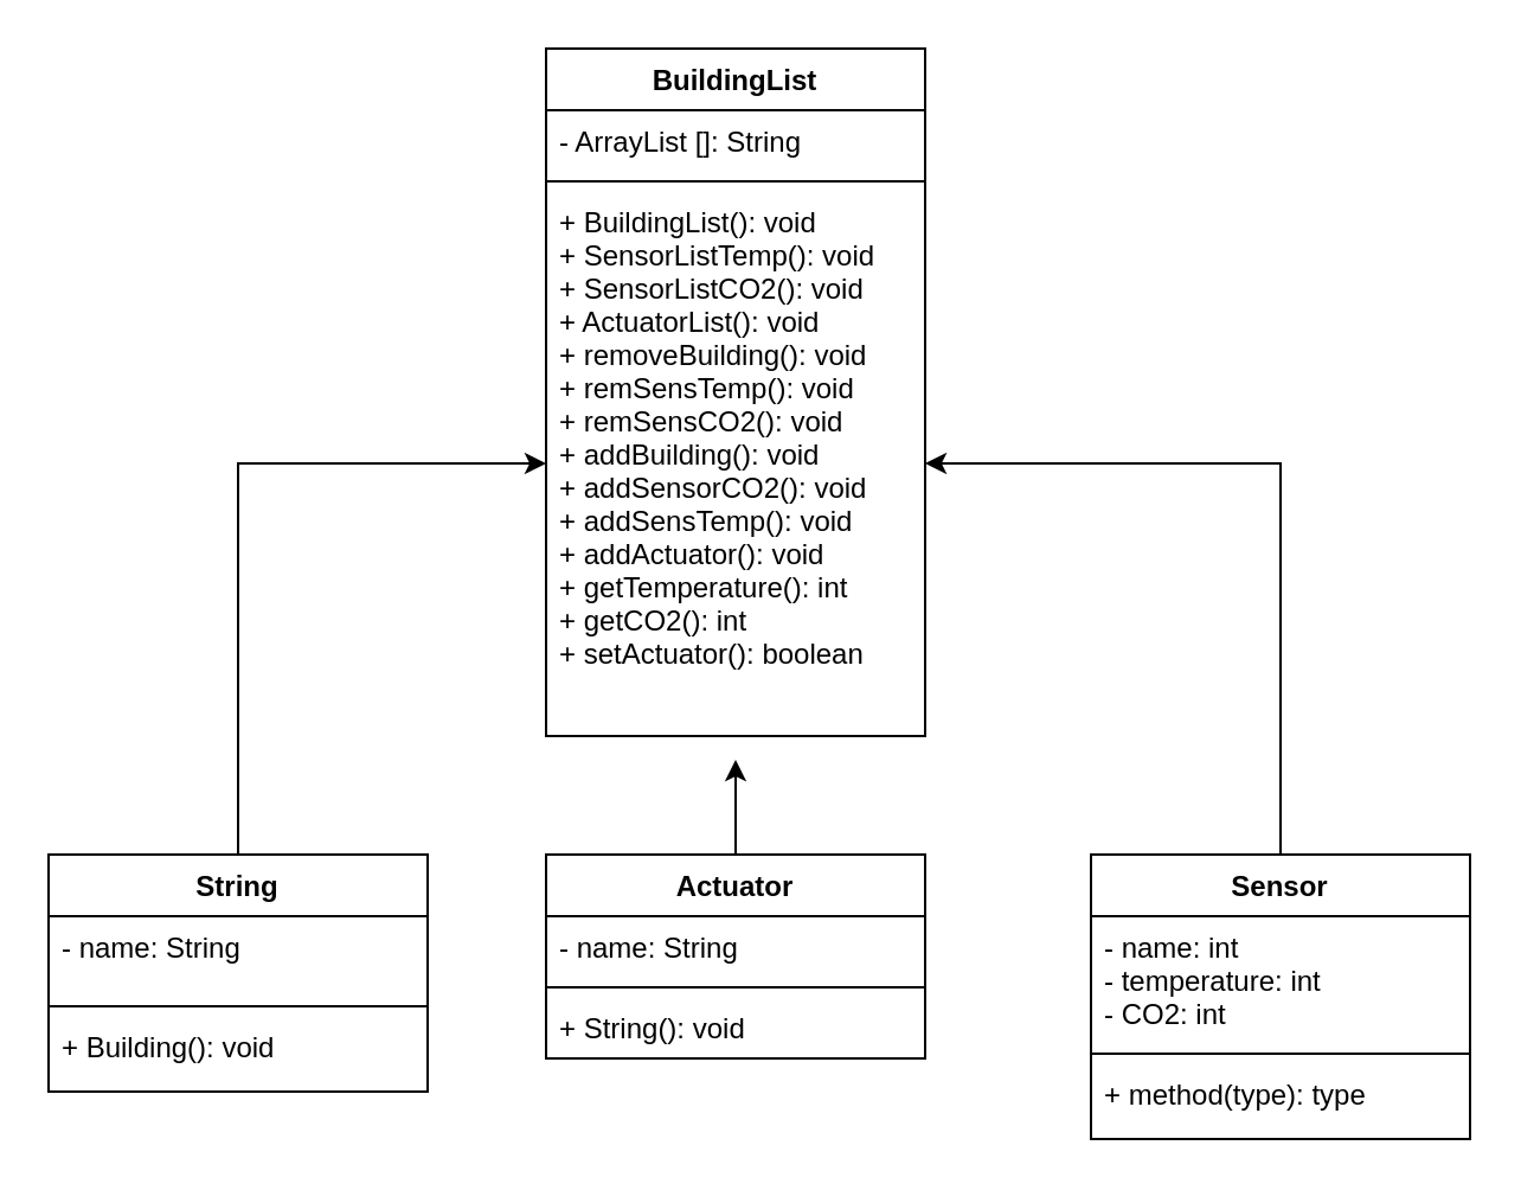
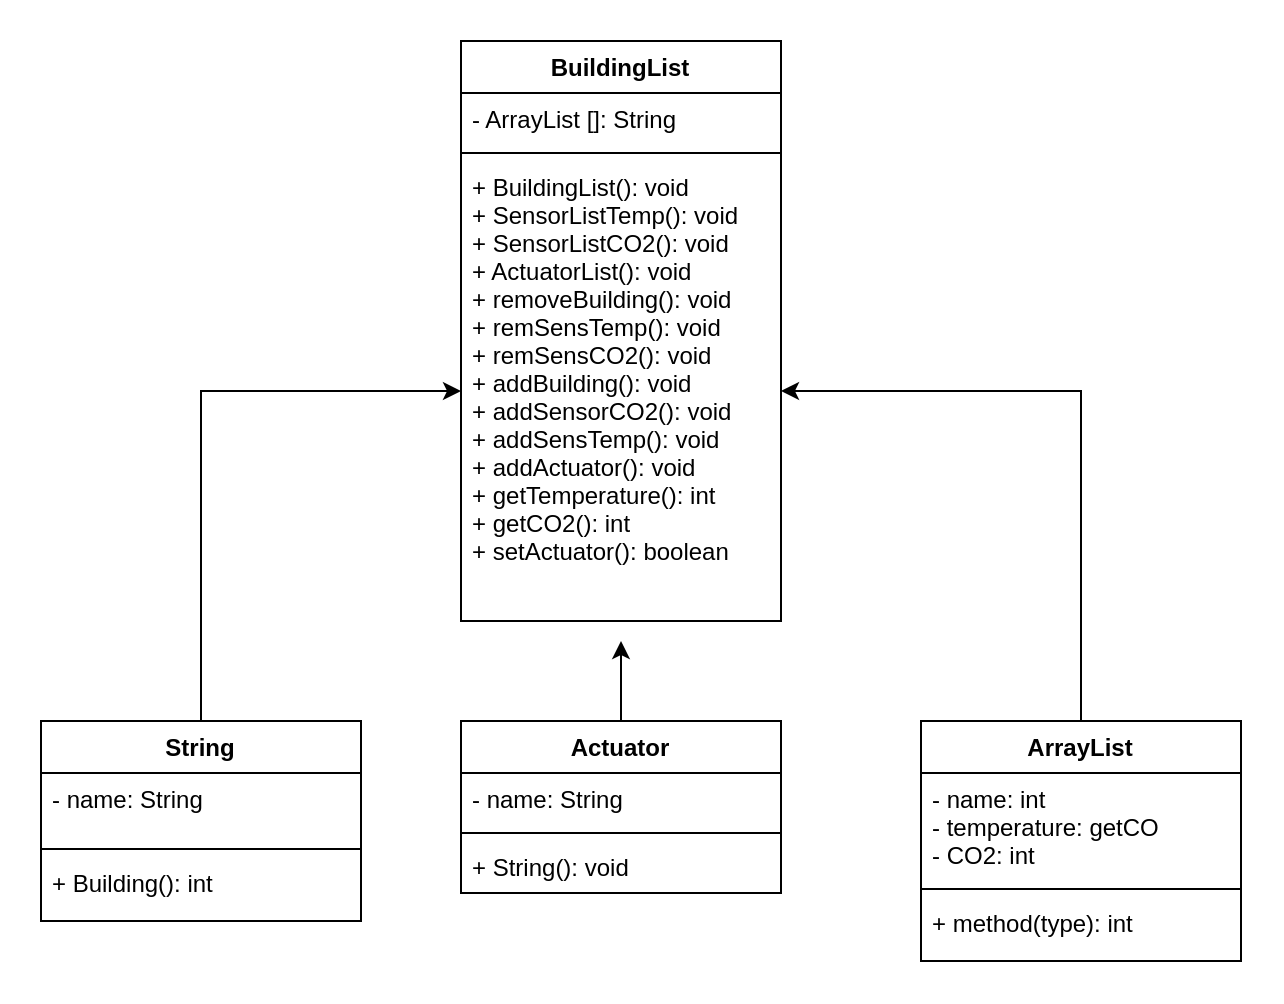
  <mxCell id="0" />
  <mxCell id="1" parent="0" />
  <mxCell id="2" value="BuildingList" style="swimlane;fontStyle=1;align=center;verticalAlign=top;childLayout=stackLayout;horizontal=1;startSize=26;horizontalStack=0;resizeParent=1;resizeParentMax=0;resizeLast=0;collapsible=1;marginBottom=0;" vertex="1" parent="1"><mxGeometry x="230" y="20" width="160" height="290" as="geometry" /></mxCell>
  <mxCell id="3" value="- ArrayList []: String &#10;" style="text;strokeColor=none;fillColor=none;align=left;verticalAlign=top;spacingLeft=4;spacingRight=4;overflow=hidden;rotatable=0;points=[[0,0.5],[1,0.5]];portConstraint=eastwest;" vertex="1" parent="2"><mxGeometry y="26" width="160" height="26" as="geometry" /></mxCell>
  <mxCell id="4" value="" style="line;strokeWidth=1;fillColor=none;align=left;verticalAlign=middle;spacingTop=-1;spacingLeft=3;spacingRight=3;rotatable=0;labelPosition=right;points=[];portConstraint=eastwest;" vertex="1" parent="2"><mxGeometry y="52" width="160" height="8" as="geometry" /></mxCell>
  <mxCell id="5" value="+ BuildingList(): void&#10;+ SensorListTemp(): void&#10;+ SensorListCO2(): void&#10;+ ActuatorList(): void&#10;+ removeBuilding(): void&#10;+ remSensTemp(): void&#10;+ remSensCO2(): void&#10;+ addBuilding(): void&#10;+ addSensorCO2(): void&#10;+ addSensTemp(): void&#10;+ addActuator(): void&#10;+ getTemperature(): int&#10;+ getCO2(): int&#10;+ setActuator(): boolean" style="text;strokeColor=none;fillColor=none;align=left;verticalAlign=top;spacingLeft=4;spacingRight=4;overflow=hidden;rotatable=0;points=[[0,0.5],[1,0.5]];portConstraint=eastwest;" vertex="1" parent="2"><mxGeometry y="60" width="160" height="230" as="geometry" /></mxCell>
  <mxCell id="6" style="edgeStyle=orthogonalEdgeStyle;rounded=0;orthogonalLoop=1;jettySize=auto;html=1;" edge="1" parent="1" source="7" target="5"><mxGeometry relative="1" as="geometry" /></mxCell>
  <mxCell id="7" value="String" style="swimlane;fontStyle=1;align=center;verticalAlign=top;childLayout=stackLayout;horizontal=1;startSize=26;horizontalStack=0;resizeParent=1;resizeParentMax=0;resizeLast=0;collapsible=1;marginBottom=0;" vertex="1" parent="1"><mxGeometry x="20" y="360" width="160" height="100" as="geometry" /></mxCell>
  <mxCell id="8" value="- name: String&#10;" style="text;strokeColor=none;fillColor=none;align=left;verticalAlign=top;spacingLeft=4;spacingRight=4;overflow=hidden;rotatable=0;points=[[0,0.5],[1,0.5]];portConstraint=eastwest;" vertex="1" parent="7"><mxGeometry y="26" width="160" height="34" as="geometry" /></mxCell>
  <mxCell id="9" value="" style="line;strokeWidth=1;fillColor=none;align=left;verticalAlign=middle;spacingTop=-1;spacingLeft=3;spacingRight=3;rotatable=0;labelPosition=right;points=[];portConstraint=eastwest;" vertex="1" parent="7"><mxGeometry y="60" width="160" height="8" as="geometry" /></mxCell>
- <mxCell id="10" value="+ Building(): void&#10;" style="text;strokeColor=none;fillColor=none;align=left;verticalAlign=top;spacingLeft=4;spacingRight=4;overflow=hidden;rotatable=0;points=[[0,0.5],[1,0.5]];portConstraint=eastwest;" vertex="1" parent="7"><mxGeometry y="68" width="160" height="32" as="geometry" /></mxCell>
+ <mxCell id="10" value="+ Building(): int&#10;" style="text;strokeColor=none;fillColor=none;align=left;verticalAlign=top;spacingLeft=4;spacingRight=4;overflow=hidden;rotatable=0;points=[[0,0.5],[1,0.5]];portConstraint=eastwest;" vertex="1" parent="7"><mxGeometry y="68" width="160" height="32" as="geometry" /></mxCell>
  <mxCell id="11" style="edgeStyle=orthogonalEdgeStyle;rounded=0;orthogonalLoop=1;jettySize=auto;html=1;" edge="1" parent="1" source="12" target="5"><mxGeometry relative="1" as="geometry" /></mxCell>
- <mxCell id="12" value="Sensor" style="swimlane;fontStyle=1;align=center;verticalAlign=top;childLayout=stackLayout;horizontal=1;startSize=26;horizontalStack=0;resizeParent=1;resizeParentMax=0;resizeLast=0;collapsible=1;marginBottom=0;" vertex="1" parent="1"><mxGeometry x="460" y="360" width="160" height="120" as="geometry" /></mxCell>
- <mxCell id="13" value="- name: int&#10;- temperature: int&#10;- CO2: int" style="text;strokeColor=none;fillColor=none;align=left;verticalAlign=top;spacingLeft=4;spacingRight=4;overflow=hidden;rotatable=0;points=[[0,0.5],[1,0.5]];portConstraint=eastwest;" vertex="1" parent="12"><mxGeometry y="26" width="160" height="54" as="geometry" /></mxCell>
+ <mxCell id="12" value="ArrayList" style="swimlane;fontStyle=1;align=center;verticalAlign=top;childLayout=stackLayout;horizontal=1;startSize=26;horizontalStack=0;resizeParent=1;resizeParentMax=0;resizeLast=0;collapsible=1;marginBottom=0;" vertex="1" parent="1"><mxGeometry x="460" y="360" width="160" height="120" as="geometry" /></mxCell>
+ <mxCell id="13" value="- name: int&#10;- temperature: getCO&#10;- CO2: int" style="text;strokeColor=none;fillColor=none;align=left;verticalAlign=top;spacingLeft=4;spacingRight=4;overflow=hidden;rotatable=0;points=[[0,0.5],[1,0.5]];portConstraint=eastwest;" vertex="1" parent="12"><mxGeometry y="26" width="160" height="54" as="geometry" /></mxCell>
  <mxCell id="14" value="" style="line;strokeWidth=1;fillColor=none;align=left;verticalAlign=middle;spacingTop=-1;spacingLeft=3;spacingRight=3;rotatable=0;labelPosition=right;points=[];portConstraint=eastwest;" vertex="1" parent="12"><mxGeometry y="80" width="160" height="8" as="geometry" /></mxCell>
- <mxCell id="15" value="+ method(type): type" style="text;strokeColor=none;fillColor=none;align=left;verticalAlign=top;spacingLeft=4;spacingRight=4;overflow=hidden;rotatable=0;points=[[0,0.5],[1,0.5]];portConstraint=eastwest;" vertex="1" parent="12"><mxGeometry y="88" width="160" height="32" as="geometry" /></mxCell>
+ <mxCell id="15" value="+ method(type): int" style="text;strokeColor=none;fillColor=none;align=left;verticalAlign=top;spacingLeft=4;spacingRight=4;overflow=hidden;rotatable=0;points=[[0,0.5],[1,0.5]];portConstraint=eastwest;" vertex="1" parent="12"><mxGeometry y="88" width="160" height="32" as="geometry" /></mxCell>
  <mxCell id="16" style="edgeStyle=orthogonalEdgeStyle;rounded=0;orthogonalLoop=1;jettySize=auto;html=1;" edge="1" parent="1" source="17"><mxGeometry relative="1" as="geometry"><mxPoint x="310" y="320" as="targetPoint" /></mxGeometry></mxCell>
  <mxCell id="17" value="Actuator" style="swimlane;fontStyle=1;align=center;verticalAlign=top;childLayout=stackLayout;horizontal=1;startSize=26;horizontalStack=0;resizeParent=1;resizeParentMax=0;resizeLast=0;collapsible=1;marginBottom=0;" vertex="1" parent="1"><mxGeometry x="230" y="360" width="160" height="86" as="geometry" /></mxCell>
  <mxCell id="18" value="- name: String" style="text;strokeColor=none;fillColor=none;align=left;verticalAlign=top;spacingLeft=4;spacingRight=4;overflow=hidden;rotatable=0;points=[[0,0.5],[1,0.5]];portConstraint=eastwest;" vertex="1" parent="17"><mxGeometry y="26" width="160" height="26" as="geometry" /></mxCell>
  <mxCell id="19" value="" style="line;strokeWidth=1;fillColor=none;align=left;verticalAlign=middle;spacingTop=-1;spacingLeft=3;spacingRight=3;rotatable=0;labelPosition=right;points=[];portConstraint=eastwest;" vertex="1" parent="17"><mxGeometry y="52" width="160" height="8" as="geometry" /></mxCell>
  <mxCell id="20" value="+ String(): void" style="text;strokeColor=none;fillColor=none;align=left;verticalAlign=top;spacingLeft=4;spacingRight=4;overflow=hidden;rotatable=0;points=[[0,0.5],[1,0.5]];portConstraint=eastwest;" vertex="1" parent="17"><mxGeometry y="60" width="160" height="26" as="geometry" /></mxCell>
